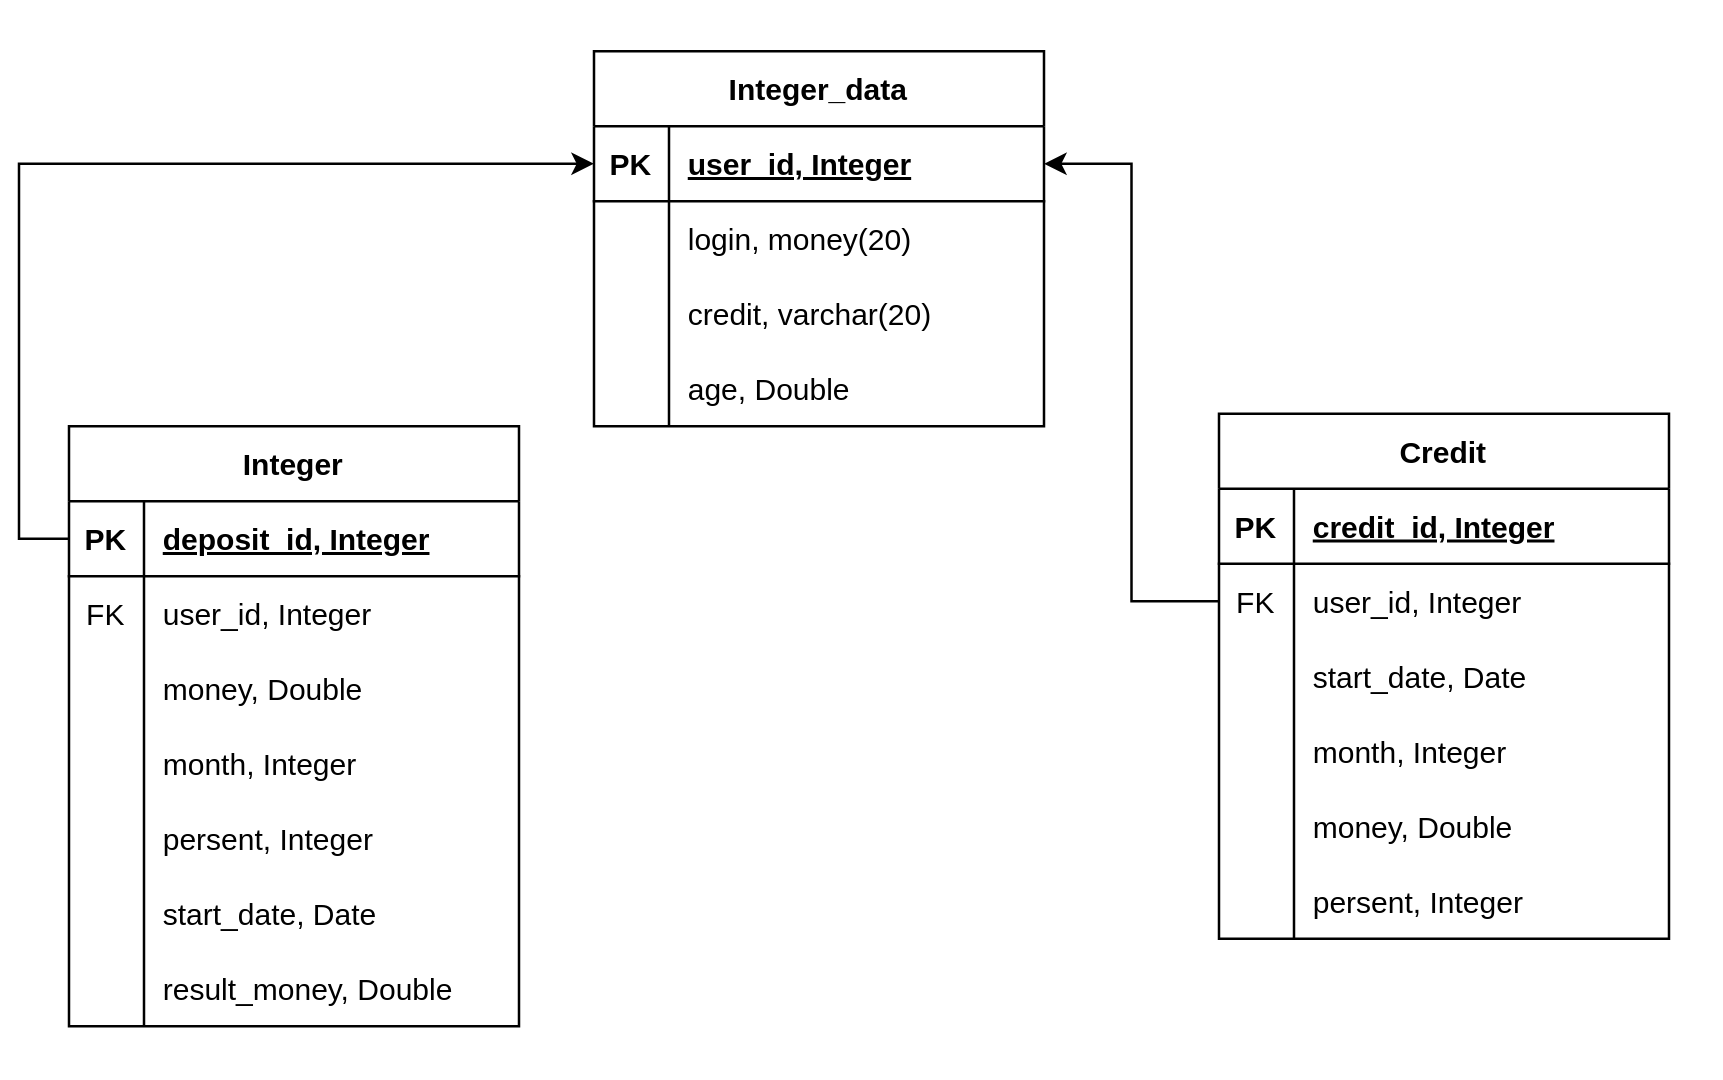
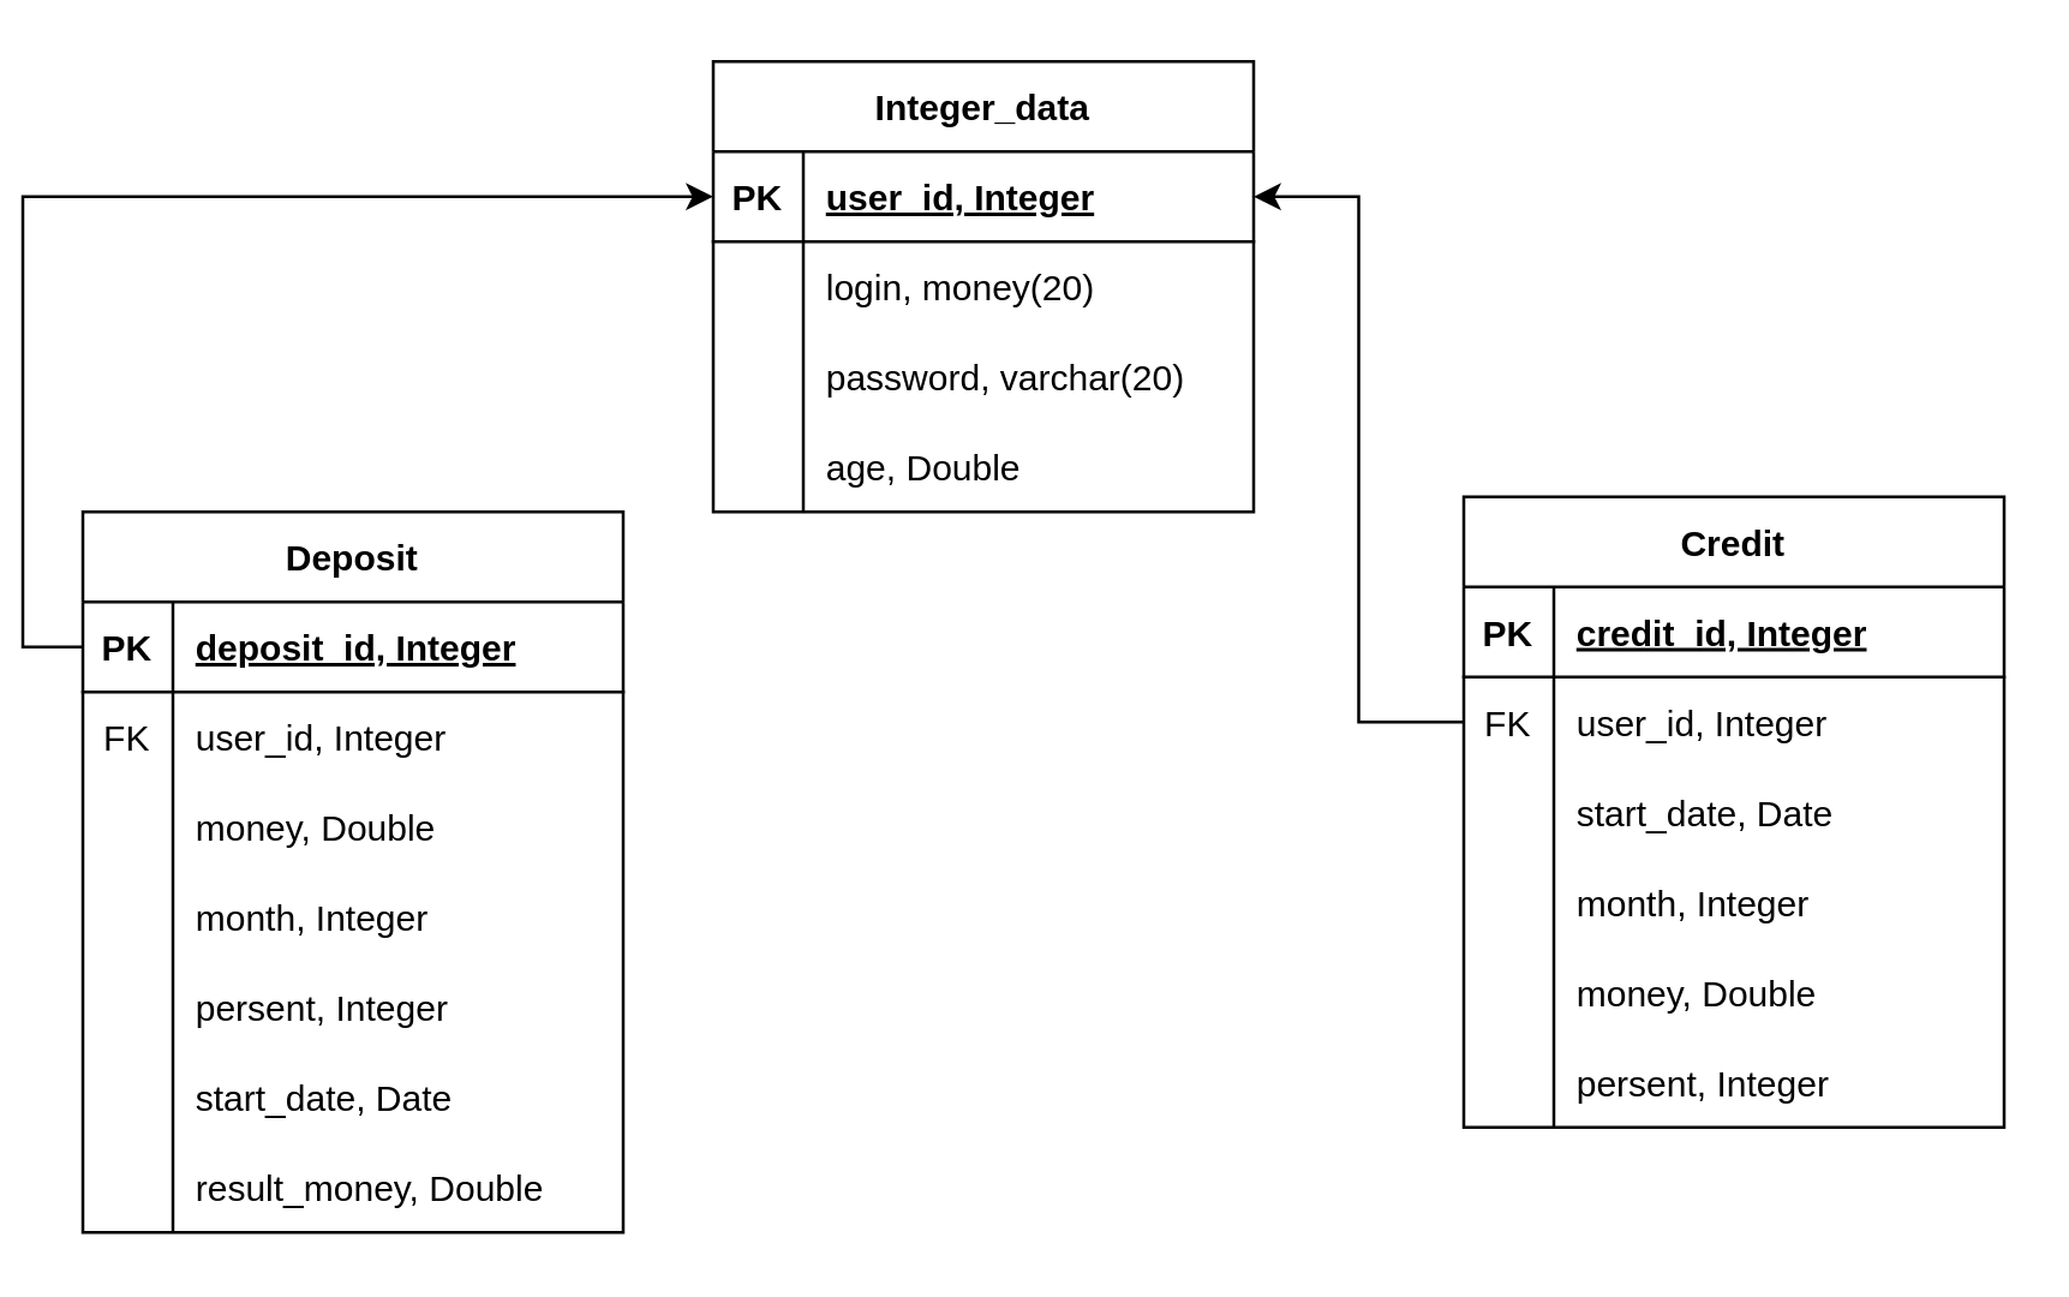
  <mxCell id="0" />
  <mxCell id="1" parent="0" />
  <mxCell id="2" value="Integer_data" style="shape=table;startSize=30;container=1;collapsible=1;childLayout=tableLayout;fixedRows=1;rowLines=0;fontStyle=1;align=center;resizeLast=1;" vertex="1" parent="1"><mxGeometry x="230" y="20" width="180" height="150" as="geometry" /></mxCell>
  <mxCell id="3" value="" style="shape=tableRow;horizontal=0;startSize=0;swimlaneHead=0;swimlaneBody=0;fillColor=none;collapsible=0;dropTarget=0;points=[[0,0.5],[1,0.5]];portConstraint=eastwest;top=0;left=0;right=0;bottom=1;" vertex="1" parent="2"><mxGeometry y="30" width="180" height="30" as="geometry" /></mxCell>
  <mxCell id="4" value="PK" style="shape=partialRectangle;connectable=0;fillColor=none;top=0;left=0;bottom=0;right=0;fontStyle=1;overflow=hidden;" vertex="1" parent="3"><mxGeometry width="30" height="30" as="geometry"><mxRectangle width="30" height="30" as="alternateBounds" /></mxGeometry></mxCell>
  <mxCell id="5" value="user_id, Integer" style="shape=partialRectangle;connectable=0;fillColor=none;top=0;left=0;bottom=0;right=0;align=left;spacingLeft=6;fontStyle=5;overflow=hidden;" vertex="1" parent="3"><mxGeometry x="30" width="150" height="30" as="geometry"><mxRectangle width="150" height="30" as="alternateBounds" /></mxGeometry></mxCell>
  <mxCell id="6" value="" style="shape=tableRow;horizontal=0;startSize=0;swimlaneHead=0;swimlaneBody=0;fillColor=none;collapsible=0;dropTarget=0;points=[[0,0.5],[1,0.5]];portConstraint=eastwest;top=0;left=0;right=0;bottom=0;" vertex="1" parent="2"><mxGeometry y="60" width="180" height="30" as="geometry" /></mxCell>
  <mxCell id="7" value="" style="shape=partialRectangle;connectable=0;fillColor=none;top=0;left=0;bottom=0;right=0;editable=1;overflow=hidden;" vertex="1" parent="6"><mxGeometry width="30" height="30" as="geometry"><mxRectangle width="30" height="30" as="alternateBounds" /></mxGeometry></mxCell>
  <mxCell id="8" value="login, money(20)" style="shape=partialRectangle;connectable=0;fillColor=none;top=0;left=0;bottom=0;right=0;align=left;spacingLeft=6;overflow=hidden;" vertex="1" parent="6"><mxGeometry x="30" width="150" height="30" as="geometry"><mxRectangle width="150" height="30" as="alternateBounds" /></mxGeometry></mxCell>
  <mxCell id="9" value="" style="shape=tableRow;horizontal=0;startSize=0;swimlaneHead=0;swimlaneBody=0;fillColor=none;collapsible=0;dropTarget=0;points=[[0,0.5],[1,0.5]];portConstraint=eastwest;top=0;left=0;right=0;bottom=0;" vertex="1" parent="2"><mxGeometry y="90" width="180" height="30" as="geometry" /></mxCell>
  <mxCell id="10" value="" style="shape=partialRectangle;connectable=0;fillColor=none;top=0;left=0;bottom=0;right=0;editable=1;overflow=hidden;" vertex="1" parent="9"><mxGeometry width="30" height="30" as="geometry"><mxRectangle width="30" height="30" as="alternateBounds" /></mxGeometry></mxCell>
- <mxCell id="11" value="credit, varchar(20)" style="shape=partialRectangle;connectable=0;fillColor=none;top=0;left=0;bottom=0;right=0;align=left;spacingLeft=6;overflow=hidden;" vertex="1" parent="9"><mxGeometry x="30" width="150" height="30" as="geometry"><mxRectangle width="150" height="30" as="alternateBounds" /></mxGeometry></mxCell>
+ <mxCell id="11" value="password, varchar(20)" style="shape=partialRectangle;connectable=0;fillColor=none;top=0;left=0;bottom=0;right=0;align=left;spacingLeft=6;overflow=hidden;" vertex="1" parent="9"><mxGeometry x="30" width="150" height="30" as="geometry"><mxRectangle width="150" height="30" as="alternateBounds" /></mxGeometry></mxCell>
  <mxCell id="12" value="" style="shape=tableRow;horizontal=0;startSize=0;swimlaneHead=0;swimlaneBody=0;fillColor=none;collapsible=0;dropTarget=0;points=[[0,0.5],[1,0.5]];portConstraint=eastwest;top=0;left=0;right=0;bottom=0;" vertex="1" parent="2"><mxGeometry y="120" width="180" height="30" as="geometry" /></mxCell>
  <mxCell id="13" value="" style="shape=partialRectangle;connectable=0;fillColor=none;top=0;left=0;bottom=0;right=0;editable=1;overflow=hidden;" vertex="1" parent="12"><mxGeometry width="30" height="30" as="geometry"><mxRectangle width="30" height="30" as="alternateBounds" /></mxGeometry></mxCell>
  <mxCell id="14" value="age, Double" style="shape=partialRectangle;connectable=0;fillColor=none;top=0;left=0;bottom=0;right=0;align=left;spacingLeft=6;overflow=hidden;" vertex="1" parent="12"><mxGeometry x="30" width="150" height="30" as="geometry"><mxRectangle width="150" height="30" as="alternateBounds" /></mxGeometry></mxCell>
  <mxCell id="15" value="Credit" style="shape=table;startSize=30;container=1;collapsible=1;childLayout=tableLayout;fixedRows=1;rowLines=0;fontStyle=1;align=center;resizeLast=1;" vertex="1" parent="1"><mxGeometry x="480" y="165" width="180" height="210" as="geometry" /></mxCell>
  <mxCell id="16" value="" style="shape=tableRow;horizontal=0;startSize=0;swimlaneHead=0;swimlaneBody=0;fillColor=none;collapsible=0;dropTarget=0;points=[[0,0.5],[1,0.5]];portConstraint=eastwest;top=0;left=0;right=0;bottom=1;" vertex="1" parent="15"><mxGeometry y="30" width="180" height="30" as="geometry" /></mxCell>
  <mxCell id="17" value="PK" style="shape=partialRectangle;connectable=0;fillColor=none;top=0;left=0;bottom=0;right=0;fontStyle=1;overflow=hidden;" vertex="1" parent="16"><mxGeometry width="30" height="30" as="geometry"><mxRectangle width="30" height="30" as="alternateBounds" /></mxGeometry></mxCell>
  <mxCell id="18" value="credit_id, Integer" style="shape=partialRectangle;connectable=0;fillColor=none;top=0;left=0;bottom=0;right=0;align=left;spacingLeft=6;fontStyle=5;overflow=hidden;" vertex="1" parent="16"><mxGeometry x="30" width="150" height="30" as="geometry"><mxRectangle width="150" height="30" as="alternateBounds" /></mxGeometry></mxCell>
  <mxCell id="19" value="" style="shape=tableRow;horizontal=0;startSize=0;swimlaneHead=0;swimlaneBody=0;fillColor=none;collapsible=0;dropTarget=0;points=[[0,0.5],[1,0.5]];portConstraint=eastwest;top=0;left=0;right=0;bottom=0;" vertex="1" parent="15"><mxGeometry y="60" width="180" height="30" as="geometry" /></mxCell>
  <mxCell id="20" value="FK" style="shape=partialRectangle;connectable=0;fillColor=none;top=0;left=0;bottom=0;right=0;editable=1;overflow=hidden;" vertex="1" parent="19"><mxGeometry width="30" height="30" as="geometry"><mxRectangle width="30" height="30" as="alternateBounds" /></mxGeometry></mxCell>
  <mxCell id="21" value="user_id, Integer" style="shape=partialRectangle;connectable=0;fillColor=none;top=0;left=0;bottom=0;right=0;align=left;spacingLeft=6;overflow=hidden;" vertex="1" parent="19"><mxGeometry x="30" width="150" height="30" as="geometry"><mxRectangle width="150" height="30" as="alternateBounds" /></mxGeometry></mxCell>
  <mxCell id="22" value="" style="shape=tableRow;horizontal=0;startSize=0;swimlaneHead=0;swimlaneBody=0;fillColor=none;collapsible=0;dropTarget=0;points=[[0,0.5],[1,0.5]];portConstraint=eastwest;top=0;left=0;right=0;bottom=0;" vertex="1" parent="15"><mxGeometry y="90" width="180" height="30" as="geometry" /></mxCell>
  <mxCell id="23" value="" style="shape=partialRectangle;connectable=0;fillColor=none;top=0;left=0;bottom=0;right=0;editable=1;overflow=hidden;" vertex="1" parent="22"><mxGeometry width="30" height="30" as="geometry"><mxRectangle width="30" height="30" as="alternateBounds" /></mxGeometry></mxCell>
  <mxCell id="24" value="start_date, Date" style="shape=partialRectangle;connectable=0;fillColor=none;top=0;left=0;bottom=0;right=0;align=left;spacingLeft=6;overflow=hidden;" vertex="1" parent="22"><mxGeometry x="30" width="150" height="30" as="geometry"><mxRectangle width="150" height="30" as="alternateBounds" /></mxGeometry></mxCell>
  <mxCell id="25" value="" style="shape=tableRow;horizontal=0;startSize=0;swimlaneHead=0;swimlaneBody=0;fillColor=none;collapsible=0;dropTarget=0;points=[[0,0.5],[1,0.5]];portConstraint=eastwest;top=0;left=0;right=0;bottom=0;" vertex="1" parent="15"><mxGeometry y="120" width="180" height="30" as="geometry" /></mxCell>
  <mxCell id="26" value="" style="shape=partialRectangle;connectable=0;fillColor=none;top=0;left=0;bottom=0;right=0;editable=1;overflow=hidden;" vertex="1" parent="25"><mxGeometry width="30" height="30" as="geometry"><mxRectangle width="30" height="30" as="alternateBounds" /></mxGeometry></mxCell>
  <mxCell id="27" value="month, Integer" style="shape=partialRectangle;connectable=0;fillColor=none;top=0;left=0;bottom=0;right=0;align=left;spacingLeft=6;overflow=hidden;" vertex="1" parent="25"><mxGeometry x="30" width="150" height="30" as="geometry"><mxRectangle width="150" height="30" as="alternateBounds" /></mxGeometry></mxCell>
  <mxCell id="28" value="" style="shape=tableRow;horizontal=0;startSize=0;swimlaneHead=0;swimlaneBody=0;fillColor=none;collapsible=0;dropTarget=0;points=[[0,0.5],[1,0.5]];portConstraint=eastwest;top=0;left=0;right=0;bottom=0;" vertex="1" parent="15"><mxGeometry y="150" width="180" height="30" as="geometry" /></mxCell>
  <mxCell id="29" value="" style="shape=partialRectangle;connectable=0;fillColor=none;top=0;left=0;bottom=0;right=0;editable=1;overflow=hidden;" vertex="1" parent="28"><mxGeometry width="30" height="30" as="geometry"><mxRectangle width="30" height="30" as="alternateBounds" /></mxGeometry></mxCell>
  <mxCell id="30" value="money, Double" style="shape=partialRectangle;connectable=0;fillColor=none;top=0;left=0;bottom=0;right=0;align=left;spacingLeft=6;overflow=hidden;" vertex="1" parent="28"><mxGeometry x="30" width="150" height="30" as="geometry"><mxRectangle width="150" height="30" as="alternateBounds" /></mxGeometry></mxCell>
  <mxCell id="31" value="" style="shape=tableRow;horizontal=0;startSize=0;swimlaneHead=0;swimlaneBody=0;fillColor=none;collapsible=0;dropTarget=0;points=[[0,0.5],[1,0.5]];portConstraint=eastwest;top=0;left=0;right=0;bottom=0;" vertex="1" parent="15"><mxGeometry y="180" width="180" height="30" as="geometry" /></mxCell>
  <mxCell id="32" value="" style="shape=partialRectangle;connectable=0;fillColor=none;top=0;left=0;bottom=0;right=0;editable=1;overflow=hidden;" vertex="1" parent="31"><mxGeometry width="30" height="30" as="geometry"><mxRectangle width="30" height="30" as="alternateBounds" /></mxGeometry></mxCell>
  <mxCell id="33" value="persent, Integer" style="shape=partialRectangle;connectable=0;fillColor=none;top=0;left=0;bottom=0;right=0;align=left;spacingLeft=6;overflow=hidden;" vertex="1" parent="31"><mxGeometry x="30" width="150" height="30" as="geometry"><mxRectangle width="150" height="30" as="alternateBounds" /></mxGeometry></mxCell>
- <mxCell id="34" value="Integer" style="shape=table;startSize=30;container=1;collapsible=1;childLayout=tableLayout;fixedRows=1;rowLines=0;fontStyle=1;align=center;resizeLast=1;" vertex="1" parent="1"><mxGeometry x="20" y="170" width="180" height="240" as="geometry" /></mxCell>
+ <mxCell id="34" value="Deposit" style="shape=table;startSize=30;container=1;collapsible=1;childLayout=tableLayout;fixedRows=1;rowLines=0;fontStyle=1;align=center;resizeLast=1;" vertex="1" parent="1"><mxGeometry x="20" y="170" width="180" height="240" as="geometry" /></mxCell>
  <mxCell id="35" value="" style="shape=tableRow;horizontal=0;startSize=0;swimlaneHead=0;swimlaneBody=0;fillColor=none;collapsible=0;dropTarget=0;points=[[0,0.5],[1,0.5]];portConstraint=eastwest;top=0;left=0;right=0;bottom=1;" vertex="1" parent="34"><mxGeometry y="30" width="180" height="30" as="geometry" /></mxCell>
  <mxCell id="36" value="PK" style="shape=partialRectangle;connectable=0;fillColor=none;top=0;left=0;bottom=0;right=0;fontStyle=1;overflow=hidden;" vertex="1" parent="35"><mxGeometry width="30" height="30" as="geometry"><mxRectangle width="30" height="30" as="alternateBounds" /></mxGeometry></mxCell>
  <mxCell id="37" value="deposit_id, Integer" style="shape=partialRectangle;connectable=0;fillColor=none;top=0;left=0;bottom=0;right=0;align=left;spacingLeft=6;fontStyle=5;overflow=hidden;" vertex="1" parent="35"><mxGeometry x="30" width="150" height="30" as="geometry"><mxRectangle width="150" height="30" as="alternateBounds" /></mxGeometry></mxCell>
  <mxCell id="38" value="" style="shape=tableRow;horizontal=0;startSize=0;swimlaneHead=0;swimlaneBody=0;fillColor=none;collapsible=0;dropTarget=0;points=[[0,0.5],[1,0.5]];portConstraint=eastwest;top=0;left=0;right=0;bottom=0;" vertex="1" parent="34"><mxGeometry y="60" width="180" height="30" as="geometry" /></mxCell>
  <mxCell id="39" value="FK" style="shape=partialRectangle;connectable=0;fillColor=none;top=0;left=0;bottom=0;right=0;editable=1;overflow=hidden;" vertex="1" parent="38"><mxGeometry width="30" height="30" as="geometry"><mxRectangle width="30" height="30" as="alternateBounds" /></mxGeometry></mxCell>
  <mxCell id="40" value="user_id, Integer" style="shape=partialRectangle;connectable=0;fillColor=none;top=0;left=0;bottom=0;right=0;align=left;spacingLeft=6;overflow=hidden;" vertex="1" parent="38"><mxGeometry x="30" width="150" height="30" as="geometry"><mxRectangle width="150" height="30" as="alternateBounds" /></mxGeometry></mxCell>
  <mxCell id="41" value="" style="shape=tableRow;horizontal=0;startSize=0;swimlaneHead=0;swimlaneBody=0;fillColor=none;collapsible=0;dropTarget=0;points=[[0,0.5],[1,0.5]];portConstraint=eastwest;top=0;left=0;right=0;bottom=0;" vertex="1" parent="34"><mxGeometry y="90" width="180" height="30" as="geometry" /></mxCell>
  <mxCell id="42" value="" style="shape=partialRectangle;connectable=0;fillColor=none;top=0;left=0;bottom=0;right=0;editable=1;overflow=hidden;" vertex="1" parent="41"><mxGeometry width="30" height="30" as="geometry"><mxRectangle width="30" height="30" as="alternateBounds" /></mxGeometry></mxCell>
  <mxCell id="43" value="money, Double" style="shape=partialRectangle;connectable=0;fillColor=none;top=0;left=0;bottom=0;right=0;align=left;spacingLeft=6;overflow=hidden;" vertex="1" parent="41"><mxGeometry x="30" width="150" height="30" as="geometry"><mxRectangle width="150" height="30" as="alternateBounds" /></mxGeometry></mxCell>
  <mxCell id="44" value="" style="shape=tableRow;horizontal=0;startSize=0;swimlaneHead=0;swimlaneBody=0;fillColor=none;collapsible=0;dropTarget=0;points=[[0,0.5],[1,0.5]];portConstraint=eastwest;top=0;left=0;right=0;bottom=0;" vertex="1" parent="34"><mxGeometry y="120" width="180" height="30" as="geometry" /></mxCell>
  <mxCell id="45" value="" style="shape=partialRectangle;connectable=0;fillColor=none;top=0;left=0;bottom=0;right=0;editable=1;overflow=hidden;" vertex="1" parent="44"><mxGeometry width="30" height="30" as="geometry"><mxRectangle width="30" height="30" as="alternateBounds" /></mxGeometry></mxCell>
  <mxCell id="46" value="month, Integer" style="shape=partialRectangle;connectable=0;fillColor=none;top=0;left=0;bottom=0;right=0;align=left;spacingLeft=6;overflow=hidden;" vertex="1" parent="44"><mxGeometry x="30" width="150" height="30" as="geometry"><mxRectangle width="150" height="30" as="alternateBounds" /></mxGeometry></mxCell>
  <mxCell id="47" value="" style="shape=tableRow;horizontal=0;startSize=0;swimlaneHead=0;swimlaneBody=0;fillColor=none;collapsible=0;dropTarget=0;points=[[0,0.5],[1,0.5]];portConstraint=eastwest;top=0;left=0;right=0;bottom=0;" vertex="1" parent="34"><mxGeometry y="150" width="180" height="30" as="geometry" /></mxCell>
  <mxCell id="48" value="" style="shape=partialRectangle;connectable=0;fillColor=none;top=0;left=0;bottom=0;right=0;editable=1;overflow=hidden;" vertex="1" parent="47"><mxGeometry width="30" height="30" as="geometry"><mxRectangle width="30" height="30" as="alternateBounds" /></mxGeometry></mxCell>
  <mxCell id="49" value="persent, Integer" style="shape=partialRectangle;connectable=0;fillColor=none;top=0;left=0;bottom=0;right=0;align=left;spacingLeft=6;overflow=hidden;" vertex="1" parent="47"><mxGeometry x="30" width="150" height="30" as="geometry"><mxRectangle width="150" height="30" as="alternateBounds" /></mxGeometry></mxCell>
  <mxCell id="50" value="" style="shape=tableRow;horizontal=0;startSize=0;swimlaneHead=0;swimlaneBody=0;fillColor=none;collapsible=0;dropTarget=0;points=[[0,0.5],[1,0.5]];portConstraint=eastwest;top=0;left=0;right=0;bottom=0;" vertex="1" parent="34"><mxGeometry y="180" width="180" height="30" as="geometry" /></mxCell>
  <mxCell id="51" value="" style="shape=partialRectangle;connectable=0;fillColor=none;top=0;left=0;bottom=0;right=0;editable=1;overflow=hidden;" vertex="1" parent="50"><mxGeometry width="30" height="30" as="geometry"><mxRectangle width="30" height="30" as="alternateBounds" /></mxGeometry></mxCell>
  <mxCell id="52" value="start_date, Date" style="shape=partialRectangle;connectable=0;fillColor=none;top=0;left=0;bottom=0;right=0;align=left;spacingLeft=6;overflow=hidden;" vertex="1" parent="50"><mxGeometry x="30" width="150" height="30" as="geometry"><mxRectangle width="150" height="30" as="alternateBounds" /></mxGeometry></mxCell>
  <mxCell id="53" value="" style="shape=tableRow;horizontal=0;startSize=0;swimlaneHead=0;swimlaneBody=0;fillColor=none;collapsible=0;dropTarget=0;points=[[0,0.5],[1,0.5]];portConstraint=eastwest;top=0;left=0;right=0;bottom=0;" vertex="1" parent="34"><mxGeometry y="210" width="180" height="30" as="geometry" /></mxCell>
  <mxCell id="54" value="" style="shape=partialRectangle;connectable=0;fillColor=none;top=0;left=0;bottom=0;right=0;editable=1;overflow=hidden;" vertex="1" parent="53"><mxGeometry width="30" height="30" as="geometry"><mxRectangle width="30" height="30" as="alternateBounds" /></mxGeometry></mxCell>
  <mxCell id="55" value="result_money, Double" style="shape=partialRectangle;connectable=0;fillColor=none;top=0;left=0;bottom=0;right=0;align=left;spacingLeft=6;overflow=hidden;" vertex="1" parent="53"><mxGeometry x="30" width="150" height="30" as="geometry"><mxRectangle width="150" height="30" as="alternateBounds" /></mxGeometry></mxCell>
  <mxCell id="56" style="edgeStyle=orthogonalEdgeStyle;rounded=0;orthogonalLoop=1;jettySize=auto;html=1;exitX=0;exitY=0.5;exitDx=0;exitDy=0;entryX=0;entryY=0.5;entryDx=0;entryDy=0;" edge="1" parent="1" source="35" target="3"><mxGeometry relative="1" as="geometry" /></mxCell>
  <mxCell id="57" style="edgeStyle=orthogonalEdgeStyle;rounded=0;orthogonalLoop=1;jettySize=auto;html=1;exitX=0;exitY=0.5;exitDx=0;exitDy=0;entryX=1;entryY=0.5;entryDx=0;entryDy=0;" edge="1" parent="1" source="19" target="3"><mxGeometry relative="1" as="geometry" /></mxCell>
